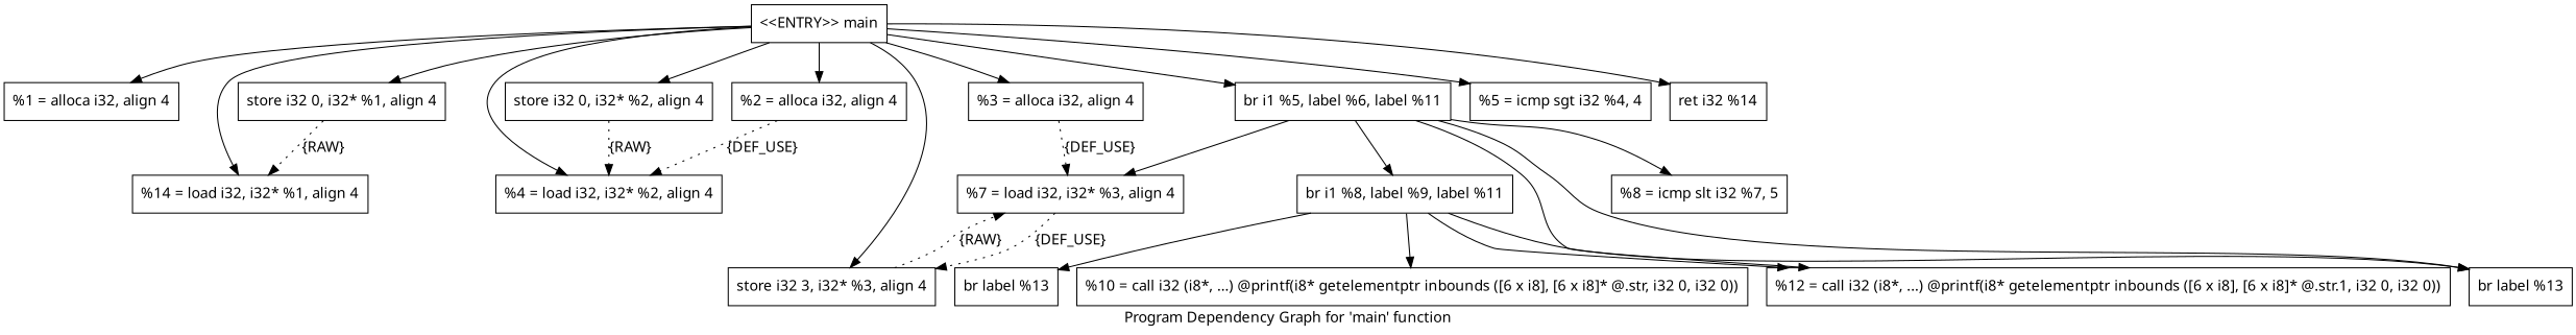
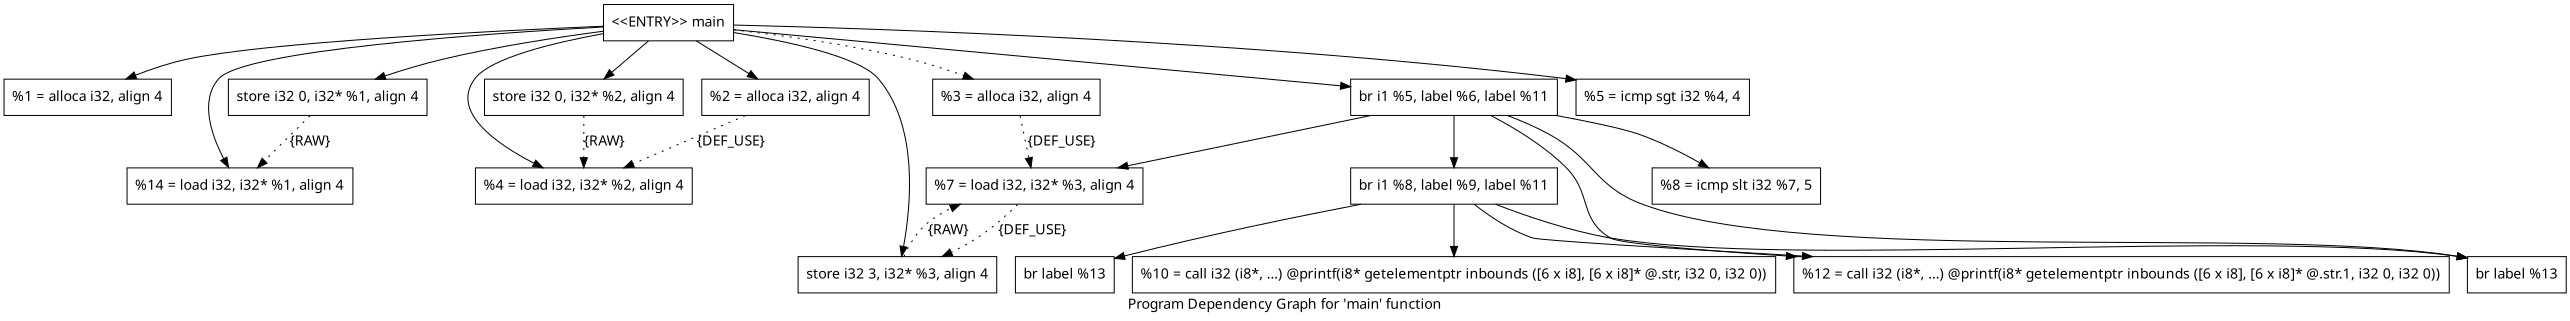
  digraph {
    fontname="Noto Sans"
    label="Program Dependency Graph for 'main' function"
    node [fontname="Noto Sans" shape=record]
    edge [fontname="Noto Sans"]
    n1 [label="{  %1 = alloca i32, align 4}"]
    n2 [label="{  %14 = load i32, i32* %1, align 4}"]
    n3 [label="{  store i32 0, i32* %1, align 4}"]
    n4 [label="{  %2 = alloca i32, align 4}"]
    n5 [label="{  %4 = load i32, i32* %2, align 4}"]
    n6 [label="{  %3 = alloca i32, align 4}"]
    n7 [label="{  %7 = load i32, i32* %3, align 4}"]
    n8 [label="{  store i32 3, i32* %3, align 4}"]
    n9 [label="{  store i32 0, i32* %2, align 4}"]
    n10 [label="{  br i1 %5, label %6, label %11}"]
    n11 [label="{  %8 = icmp slt i32 %7, 5}"]
    n12 [label="{  br i1 %8, label %9, label %11}"]
    n13 [label="{  %12 = call i32 (i8*, ...) @printf(i8* getelementptr inbounds ([6 x i8], [6 x i8]* @.str.1, i32 0, i32 0))}"]
    n14 [label="{  br label %13}"]
    n15 [label="{  %10 = call i32 (i8*, ...) @printf(i8* getelementptr inbounds ([6 x i8], [6 x i8]* @.str, i32 0, i32 0))}"]
    n16 [label="{  br label %13}"]
    n17 [label="{\<\<ENTRY\>\> main}"]
    n18 [label="{  %5 = icmp sgt i32 %4, 4}"]
-   n19 [label="{  ret i32 %14}"]
    n3 -> n2 [label="{RAW} " style=dotted]
    n4 -> n5 [label="{DEF_USE}" style=dotted]
    n6 -> n7 [label="{DEF_USE}" style=dotted]
    n7 -> n8 [label="{DEF_USE}" style=dotted]
    n8 -> n7 [label="{RAW} " style=dotted]
    n9 -> n5 [label="{RAW} " style=dotted]
    n10 -> n7
    n10 -> n11
    n10 -> n12
    n10 -> n13
    n10 -> n14
    n12 -> n13
    n12 -> n14
    n12 -> n15
    n12 -> n16
    n17 -> n1
    n17 -> n2
    n17 -> n3
    n17 -> n4
    n17 -> n5
-   n17 -> n6
+   n17 -> n6 [style=dotted]
    n17 -> n8
    n17 -> n9
    n17 -> n10
    n17 -> n18
-   n17 -> n19
  }
